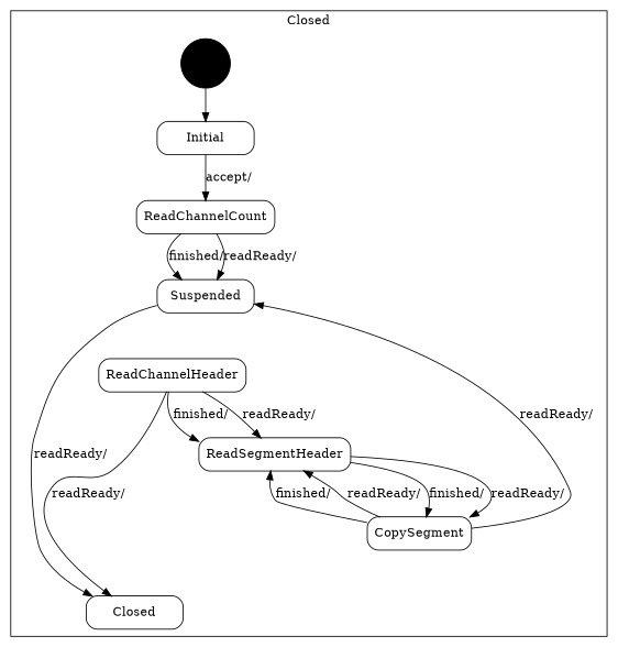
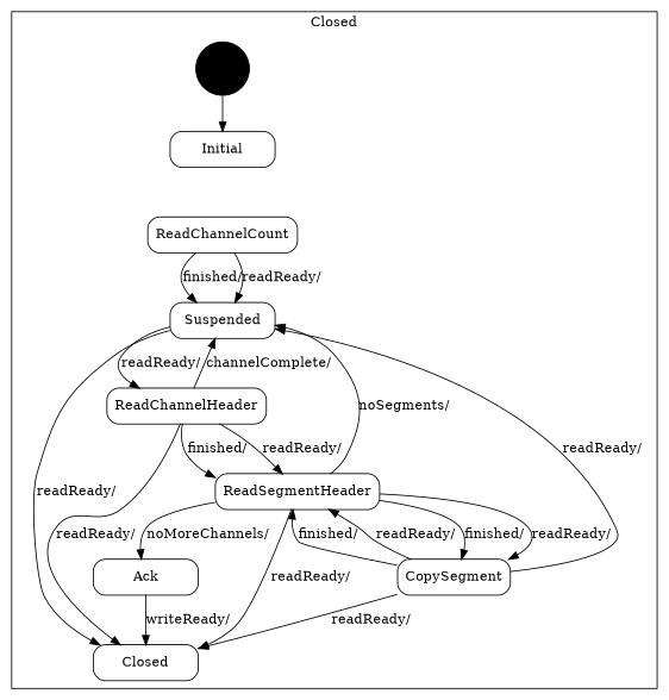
  digraph {
    node [shape=Mrecord]
    n1 [label="{Initial}" width=1.5]
    n2 [label="{ReadChannelCount}" width=1.5]
    n3 [label="{Suspended}" width=1.5]
    n4 [label="{Closed}" width=1.5]
    n5 [label="{ReadChannelHeader}" width=1.5]
    n6 [label="{ReadSegmentHeader}" width=1.5]
    n7 [label="{CopySegment}" width=1.5]
+   n8 [label="{Ack}" width=1.5]
    "%5" [fillcolor=black shape=circle style=filled width=0.25]
    subgraph cluster_1 {
      label=Closed
      n1
      n2
      n3
      n4
      n5
      n6
      n7
+     n8
      "%5"
    }
-   n1 -> n2 [label="accept/\l"]
    n2 -> n3 [label="finished/\l"]
    n2 -> n3 [label="readReady/\l"]
    n3 -> n4 [label="readReady/\l"]
+   n3 -> n5 [label="readReady/\l"]
+   n5 -> n3 [label="channelComplete/\l"]
    n5 -> n4 [label="readReady/\l"]
    n5 -> n6 [label="finished/\l"]
    n5 -> n6 [label="readReady/\l"]
+   n6 -> n3 [label="noSegments/\l"]
+   n6 -> n4 [label="readReady/\l"]
    n6 -> n7 [label="finished/\l"]
    n6 -> n7 [label="readReady/\l"]
+   n6 -> n8 [label="noMoreChannels/\l"]
    n7 -> n3 [label="readReady/\l"]
+   n7 -> n4 [label="readReady/\l"]
    n7 -> n6 [label="finished/\l"]
    n7 -> n6 [label="readReady/\l"]
+   n8 -> n4 [label="writeReady/\l"]
    "%5" -> n1
  }
